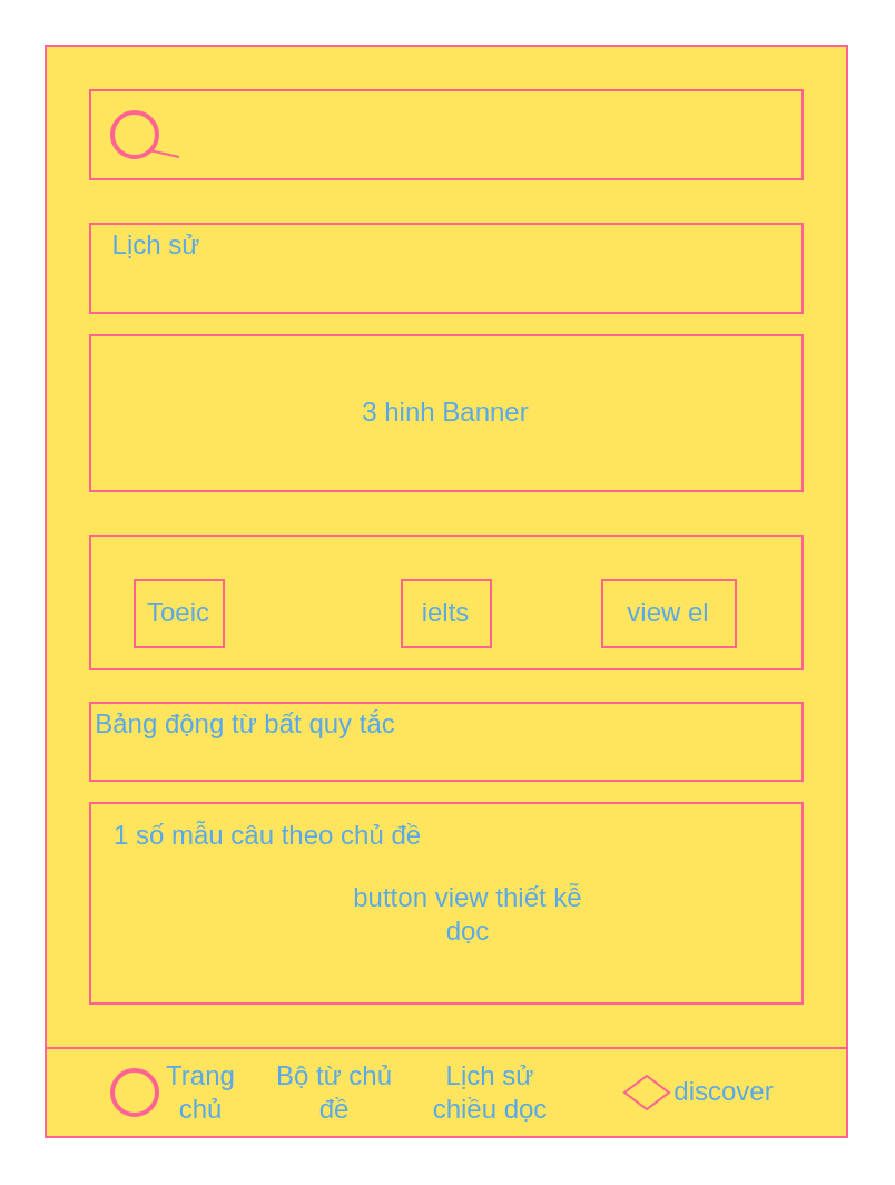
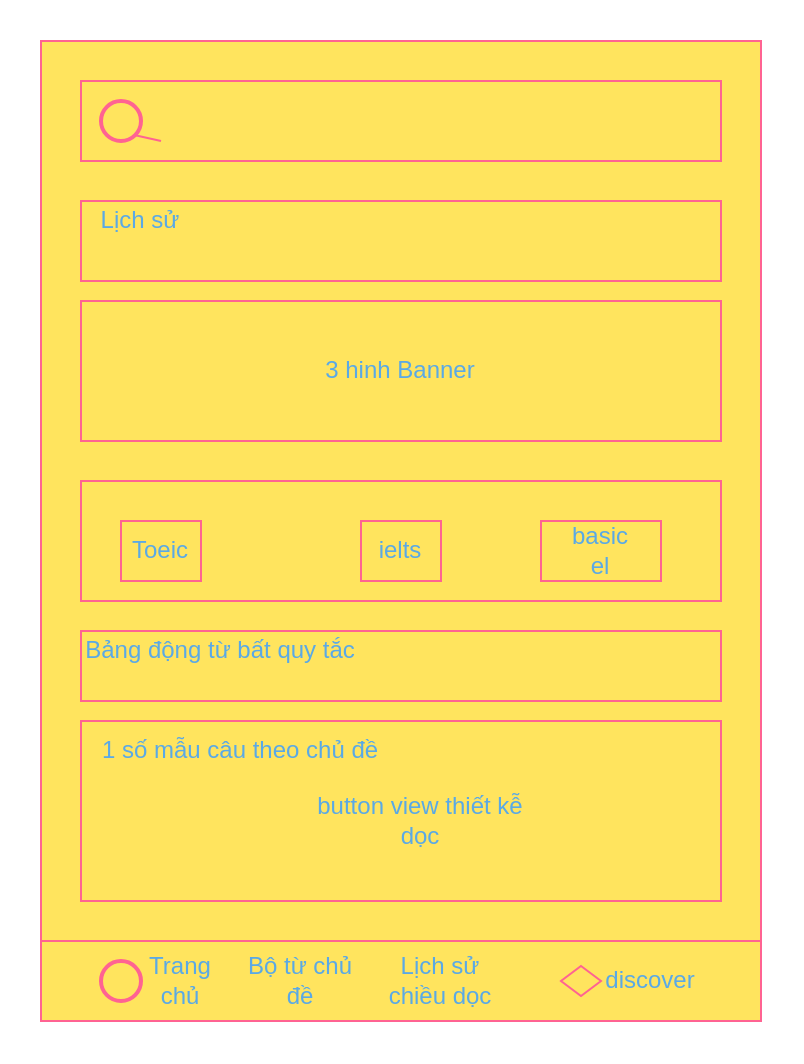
  <mxCell id="0" />
  <mxCell id="1" parent="0" />
  <mxCell id="2" value="" style="whiteSpace=wrap;html=1;fillColor=#FFE45E;strokeColor=#FF6392;fontColor=#5AA9E6;" parent="1" vertex="1"><mxGeometry x="20" y="20" width="360" height="490" as="geometry" /></mxCell>
  <mxCell id="3" value="" style="whiteSpace=wrap;html=1;fillColor=#FFE45E;strokeColor=#FF6392;fontColor=#5AA9E6;" parent="1" vertex="1"><mxGeometry x="40" y="40" width="320" height="40" as="geometry" /></mxCell>
  <mxCell id="4" value="" style="strokeWidth=2;html=1;shape=mxgraph.flowchart.start_2;whiteSpace=wrap;fillColor=#FFE45E;strokeColor=#FF6392;fontColor=#5AA9E6;" parent="1" vertex="1"><mxGeometry x="50" y="50" width="20" height="20" as="geometry" /></mxCell>
  <mxCell id="5" value="" style="endArrow=none;html=1;exitX=0.855;exitY=0.855;exitDx=0;exitDy=0;exitPerimeter=0;strokeColor=#FF6392;fontColor=#5AA9E6;" parent="1" source="4" edge="1"><mxGeometry width="50" height="50" relative="1" as="geometry"><mxPoint x="70" y="60" as="sourcePoint" /><mxPoint x="80" y="70" as="targetPoint" /></mxGeometry></mxCell>
  <mxCell id="6" value="" style="whiteSpace=wrap;html=1;fillColor=#FFE45E;strokeColor=#FF6392;fontColor=#5AA9E6;" parent="1" vertex="1"><mxGeometry x="40" y="100" width="320" height="40" as="geometry" /></mxCell>
  <mxCell id="7" value="Lịch sử" style="text;html=1;strokeColor=none;fillColor=none;align=center;verticalAlign=middle;whiteSpace=wrap;fontColor=#5AA9E6;" parent="1" vertex="1"><mxGeometry x="30" y="100" width="80" height="20" as="geometry" /></mxCell>
  <mxCell id="8" value="" style="whiteSpace=wrap;html=1;fillColor=#FFE45E;strokeColor=#FF6392;fontColor=#5AA9E6;" parent="1" vertex="1"><mxGeometry x="40" y="150" width="320" height="70" as="geometry" /></mxCell>
  <mxCell id="9" value="3 hinh Banner" style="text;html=1;strokeColor=none;fillColor=none;align=center;verticalAlign=middle;whiteSpace=wrap;fontColor=#5AA9E6;" parent="1" vertex="1"><mxGeometry x="150" y="170" width="100" height="30" as="geometry" /></mxCell>
  <mxCell id="10" value="" style="whiteSpace=wrap;html=1;fillColor=#FFE45E;strokeColor=#FF6392;fontColor=#5AA9E6;" parent="1" vertex="1"><mxGeometry x="40" y="240" width="320" height="60" as="geometry" /></mxCell>
  <mxCell id="11" value="" style="whiteSpace=wrap;html=1;fillColor=#FFE45E;strokeColor=#FF6392;fontColor=#5AA9E6;" parent="1" vertex="1"><mxGeometry x="60" y="260" width="40" height="30" as="geometry" /></mxCell>
  <mxCell id="12" value="Toeic" style="text;html=1;strokeColor=none;fillColor=none;align=center;verticalAlign=middle;whiteSpace=wrap;fontColor=#5AA9E6;" parent="1" vertex="1"><mxGeometry x="60" y="265" width="40" height="20" as="geometry" /></mxCell>
  <mxCell id="13" value="" style="whiteSpace=wrap;html=1;fillColor=#FFE45E;strokeColor=#FF6392;fontColor=#5AA9E6;" parent="1" vertex="1"><mxGeometry x="270" y="260" width="60" height="30" as="geometry" /></mxCell>
  <mxCell id="14" value="" style="whiteSpace=wrap;html=1;fillColor=#FFE45E;strokeColor=#FF6392;fontColor=#5AA9E6;" parent="1" vertex="1"><mxGeometry x="180" y="260" width="40" height="30" as="geometry" /></mxCell>
  <mxCell id="15" value="ielts" style="text;html=1;strokeColor=none;fillColor=none;align=center;verticalAlign=middle;whiteSpace=wrap;fontColor=#5AA9E6;" parent="1" vertex="1"><mxGeometry x="180" y="265" width="40" height="20" as="geometry" /></mxCell>
- <mxCell id="16" value="view el" style="text;html=1;strokeColor=none;fillColor=none;align=center;verticalAlign=middle;whiteSpace=wrap;fontColor=#5AA9E6;" parent="1" vertex="1"><mxGeometry x="280" y="265" width="40" height="20" as="geometry" /></mxCell>
+ <mxCell id="16" value="basic el" style="text;html=1;strokeColor=none;fillColor=none;align=center;verticalAlign=middle;whiteSpace=wrap;fontColor=#5AA9E6;" parent="1" vertex="1"><mxGeometry x="280" y="265" width="40" height="20" as="geometry" /></mxCell>
  <mxCell id="17" value="" style="whiteSpace=wrap;html=1;fillColor=#FFE45E;strokeColor=#FF6392;fontColor=#5AA9E6;" parent="1" vertex="1"><mxGeometry x="40" y="360" width="320" height="90" as="geometry" /></mxCell>
  <mxCell id="18" value="1 số mẫu câu theo chủ đề" style="text;html=1;strokeColor=none;fillColor=none;align=center;verticalAlign=middle;whiteSpace=wrap;fontColor=#5AA9E6;" parent="1" vertex="1"><mxGeometry x="40" y="365" width="160" height="20" as="geometry" /></mxCell>
  <mxCell id="19" value="button view thiết kễ dọc" style="text;html=1;strokeColor=none;fillColor=none;align=center;verticalAlign=middle;whiteSpace=wrap;fontColor=#5AA9E6;" parent="1" vertex="1"><mxGeometry x="150" y="395" width="120" height="30" as="geometry" /></mxCell>
  <mxCell id="20" value="" style="whiteSpace=wrap;html=1;fillColor=#FFE45E;strokeColor=#FF6392;fontColor=#5AA9E6;" parent="1" vertex="1"><mxGeometry x="20" y="470" width="360" height="40" as="geometry" /></mxCell>
  <mxCell id="21" value="" style="strokeWidth=2;html=1;shape=mxgraph.flowchart.start_2;whiteSpace=wrap;fillColor=#FFE45E;strokeColor=#FF6392;fontColor=#5AA9E6;" parent="1" vertex="1"><mxGeometry x="50" y="480" width="20" height="20" as="geometry" /></mxCell>
  <mxCell id="22" value="Bộ từ chủ đề" style="text;html=1;strokeColor=none;fillColor=none;align=center;verticalAlign=middle;whiteSpace=wrap;fontColor=#5AA9E6;" parent="1" vertex="1"><mxGeometry x="120" y="480" width="60" height="20" as="geometry" /></mxCell>
  <mxCell id="23" value="Trang chủ" style="text;html=1;strokeColor=none;fillColor=none;align=center;verticalAlign=middle;whiteSpace=wrap;fontColor=#5AA9E6;" parent="1" vertex="1"><mxGeometry x="70" y="480" width="40" height="20" as="geometry" /></mxCell>
  <mxCell id="24" value="Lịch sử chiều dọc" style="text;html=1;strokeColor=none;fillColor=none;align=center;verticalAlign=middle;whiteSpace=wrap;fontColor=#5AA9E6;" parent="1" vertex="1"><mxGeometry x="190" y="480" width="60" height="20" as="geometry" /></mxCell>
  <mxCell id="25" value="discover" style="text;html=1;strokeColor=none;fillColor=none;align=center;verticalAlign=middle;whiteSpace=wrap;fontColor=#5AA9E6;" parent="1" vertex="1"><mxGeometry x="305" y="480" width="40" height="20" as="geometry" /></mxCell>
  <mxCell id="26" value="" style="rhombus;whiteSpace=wrap;html=1;fillColor=#FFE45E;strokeColor=#FF6392;fontColor=#5AA9E6;" parent="1" vertex="1"><mxGeometry x="280" y="482.5" width="20" height="15" as="geometry" /></mxCell>
  <mxCell id="27" value="" style="rounded=0;whiteSpace=wrap;html=1;sketch=0;fontColor=#5AA9E6;strokeColor=#FF6392;fillColor=#FFE45E;" vertex="1" parent="1"><mxGeometry x="40" y="315" width="320" height="35" as="geometry" /></mxCell>
  <mxCell id="28" value="Bảng động từ bất quy tắc" style="text;html=1;strokeColor=none;fillColor=none;align=center;verticalAlign=middle;whiteSpace=wrap;rounded=0;sketch=0;fontColor=#5AA9E6;" vertex="1" parent="1"><mxGeometry x="40" y="310" width="140" height="30" as="geometry" /></mxCell>
